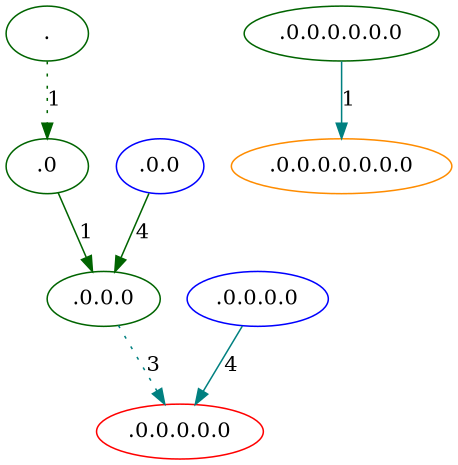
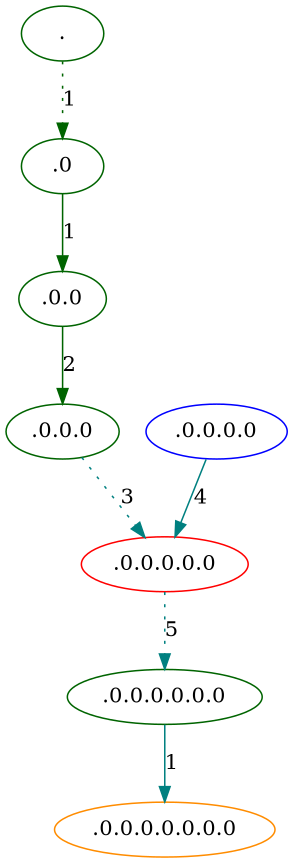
  digraph {
    node [color=darkgreen]
    edge [color=teal style=solid]
    n1 [label="."]
    n2 [label=.0]
-   n3 [color=blue label=".0.0"]
+   n3 [label=".0.0"]
    n4 [label=".0.0.0"]
    n5 [color=red label=".0.0.0.0.0"]
    n6 [color=blue label=".0.0.0.0"]
    n7 [label=".0.0.0.0.0.0"]
    n8 [color=darkorange label=".0.0.0.0.0.0.0"]
    n1 -> n2 [color=darkgreen label=1 style=dotted]
-   n2 -> n4 [color=darkgreen label=1]
-   n3 -> n4 [color=darkgreen label=4]
+   n2 -> n3 [color=darkgreen label=1]
+   n3 -> n4 [color=darkgreen label=2]
    n4 -> n5 [label=3 style=dotted]
+   n5 -> n7 [label=5 style=dotted]
    n6 -> n5 [label=4]
    n7 -> n8 [label=1]
  }
